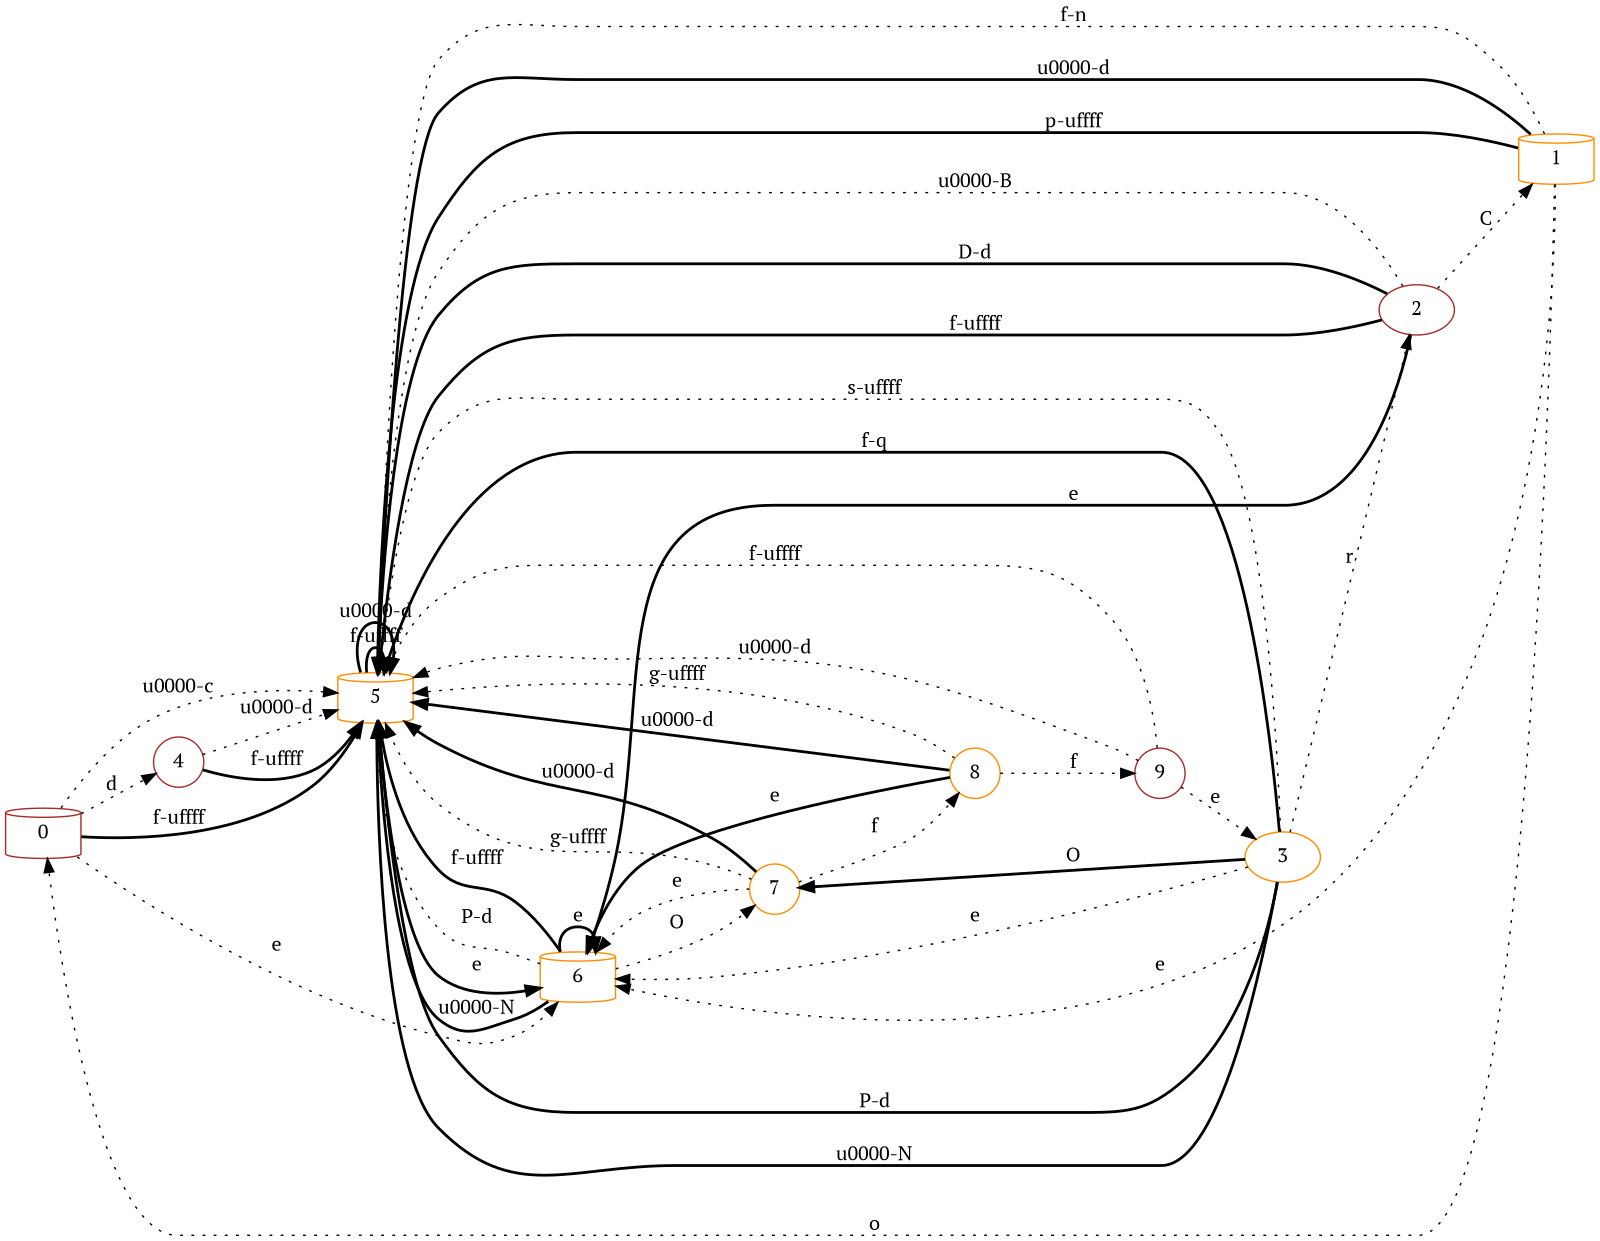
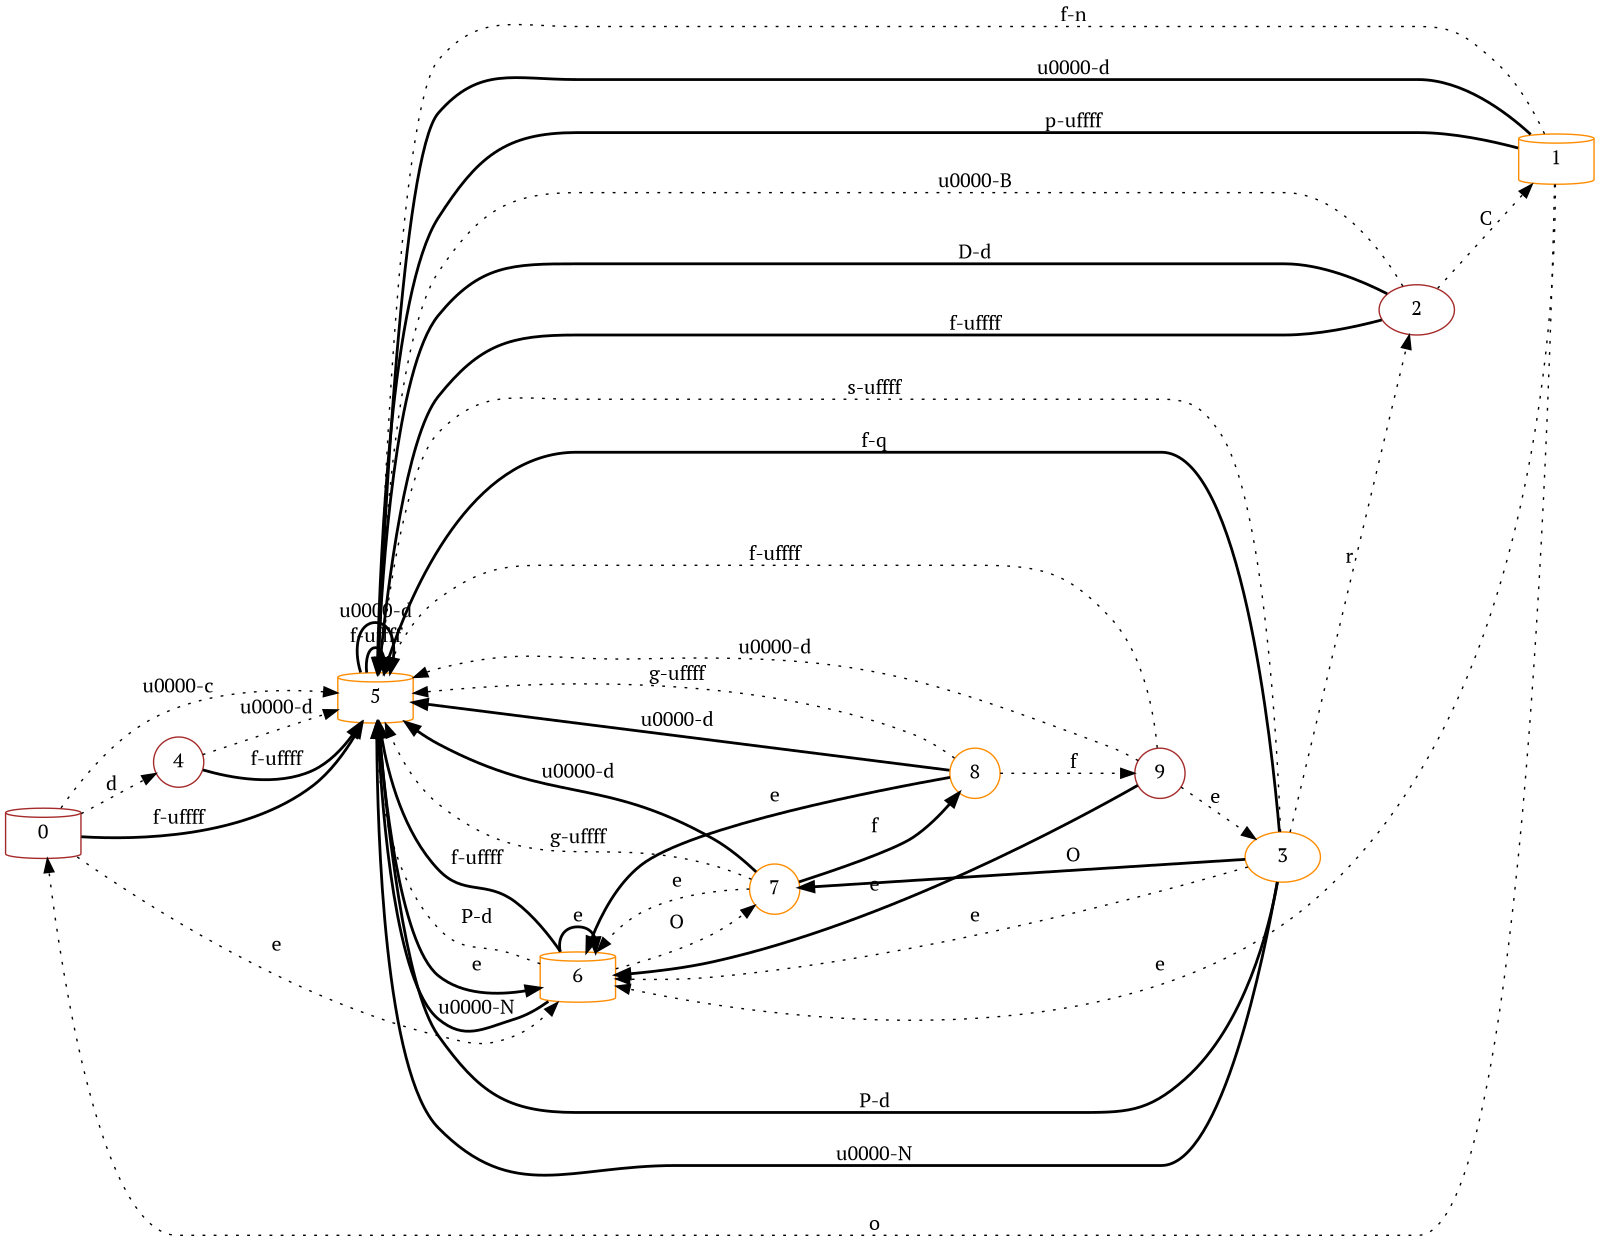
  digraph {
    fontname="PT Serif"
    rankdir=LR
    node [color=darkorange fontname="PT Serif" shape=cylinder]
    edge [fontname="PT Serif" style=dotted]
    0 [color=brown]
    4 [color=brown shape=circle]
    5
    6
    7 [shape=circle]
    8 [shape=circle]
    1
    2 [color=brown shape=ellipse]
    3 [shape=ellipse]
    9 [color=brown shape=circle]
    0 -> 4 [label=d]
    0 -> 5 [label="\u0000-c"]
    0 -> 5 [label="f-\uffff" style=bold]
    0 -> 6 [label=e]
    4 -> 5 [label="f-\uffff" style=bold]
    4 -> 5 [label="\u0000-d"]
    5 -> 5 [label="f-\uffff" style=bold]
    5 -> 5 [label="\u0000-d" style=bold]
    5 -> 6 [label=e style=bold]
    6 -> 5 [label="\u0000-N" style=bold]
    6 -> 5 [label="f-\uffff" style=bold]
    6 -> 5 [label="P-d"]
    6 -> 6 [label=e style=bold]
    6 -> 7 [label=O]
    7 -> 5 [label="g-\uffff"]
    7 -> 5 [label="\u0000-d" style=bold]
    7 -> 6 [label=e]
-   7 -> 8 [label=f]
+   7 -> 8 [label=f style=bold]
    8 -> 5 [label="g-\uffff"]
    8 -> 5 [label="\u0000-d" style=bold]
    8 -> 6 [label=e style=bold]
    8 -> 9 [label=f]
    1 -> 0 [label=o]
    1 -> 5 [label="f-n"]
    1 -> 5 [label="\u0000-d" style=bold]
    1 -> 5 [label="p-\uffff" style=bold]
    1 -> 6 [label=e]
    2 -> 5 [label="D-d" style=bold]
    2 -> 5 [label="\u0000-B"]
    2 -> 5 [label="f-\uffff" style=bold]
-   2 -> 6 [label=e style=bold]
+   9 -> 6 [label=e style=bold]
    2 -> 1 [label=C]
    3 -> 5 [label="s-\uffff"]
    3 -> 5 [label="\u0000-N" style=bold]
    3 -> 5 [label="P-d" style=bold]
    3 -> 5 [label="f-q" style=bold]
    3 -> 6 [label=e]
    3 -> 7 [label=O style=bold]
    3 -> 2 [label=r]
    9 -> 5 [label="f-\uffff"]
    9 -> 5 [label="\u0000-d"]
    9 -> 3 [label=e]
  }
